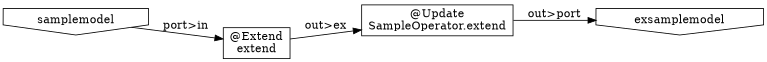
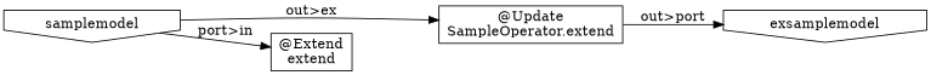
  digraph {
    rankdir=LR
    node [shape=box]
    n1 [label="@Update\nSampleOperator.extend"]
    n2 [label=exsamplemodel shape=invhouse]
    n3 [label="@Extend\nextend"]
    n4 [label=samplemodel shape=invhouse]
    n1 -> n2 [label="out>port"]
-   n3 -> n1 [label="out>ex"]
+   n4 -> n1 [label="out>ex"]
    n4 -> n3 [label="port>in"]
  }
